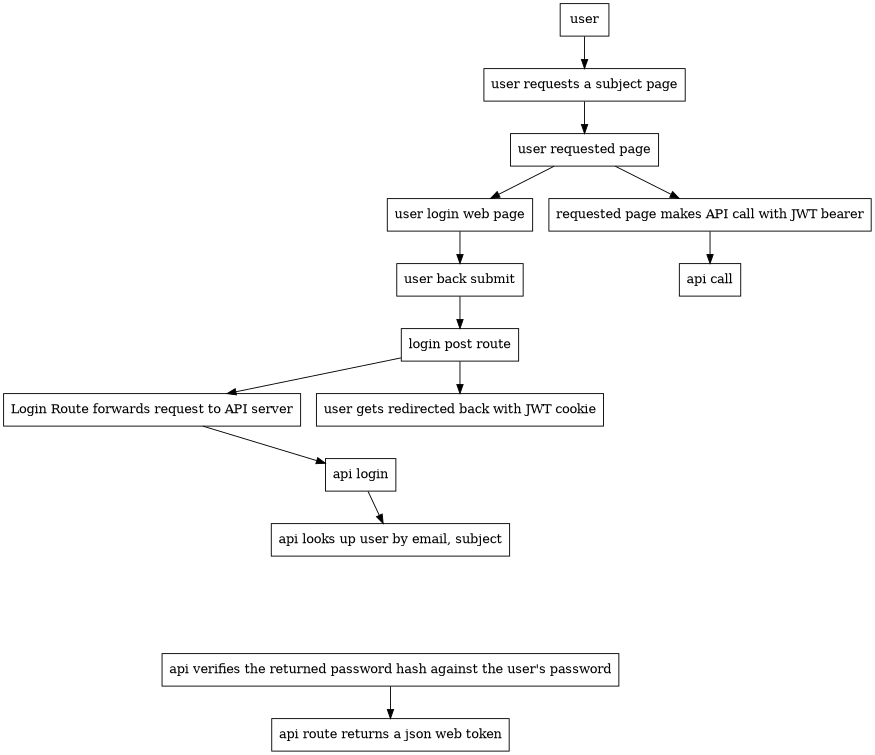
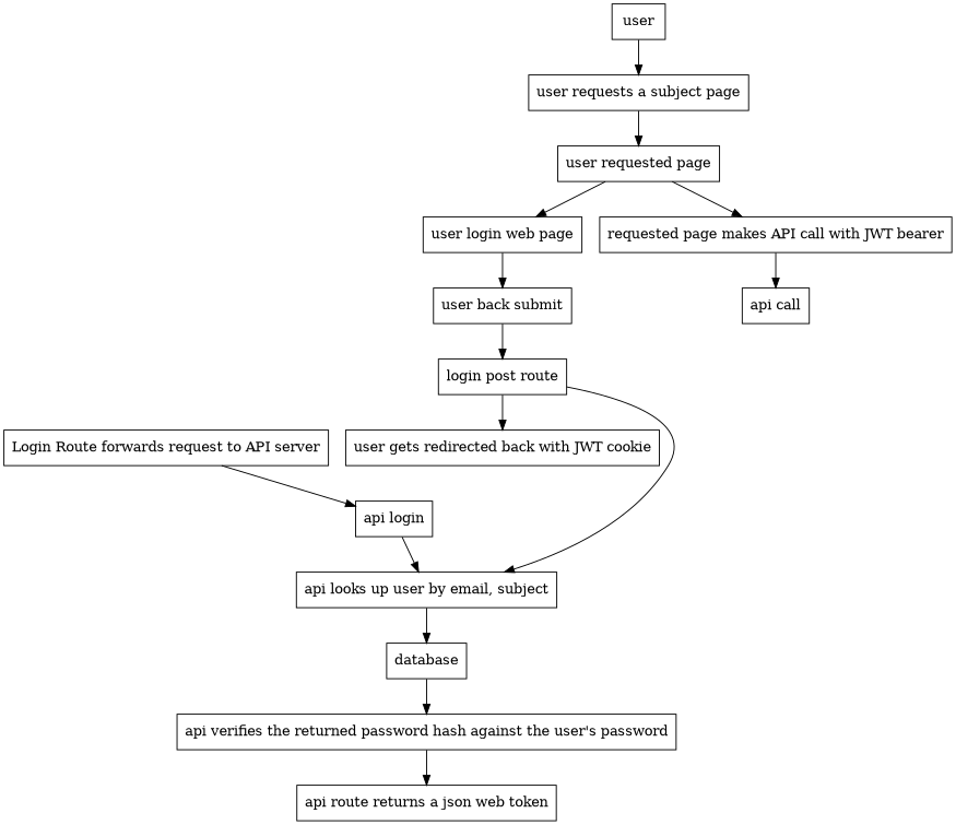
  digraph {
    node [shape=box]
    n1 [label="user requested page"]
    n2 [label="user login web page"]
    n3 [label="requested page makes API call with JWT bearer"]
    n4 [label="user back submit"]
    n5 [label="api call"]
    n6 [label=user]
    n7 [label="user requests a subject page"]
    n8 [label="login post route"]
    n9 [label="Login Route forwards request to API server"]
    n10 [label="user gets redirected back with JWT cookie"]
    n11 [label="api login"]
    n12 [label="api looks up user by email, subject"]
+   n13 [label=database]
    n14 [label="api verifies the returned password hash against the user's password"]
    n15 [label="api route returns a json web token"]
    n1 -> n2
    n1 -> n3
    n2 -> n4
    n3 -> n5
    n4 -> n8
    n6 -> n7
    n7 -> n1
-   n8 -> n9
+   n8 -> n12
    n8 -> n10
    n9 -> n11
    n11 -> n12
+   n12 -> n13
+   n13 -> n14
    n14 -> n15
  }
